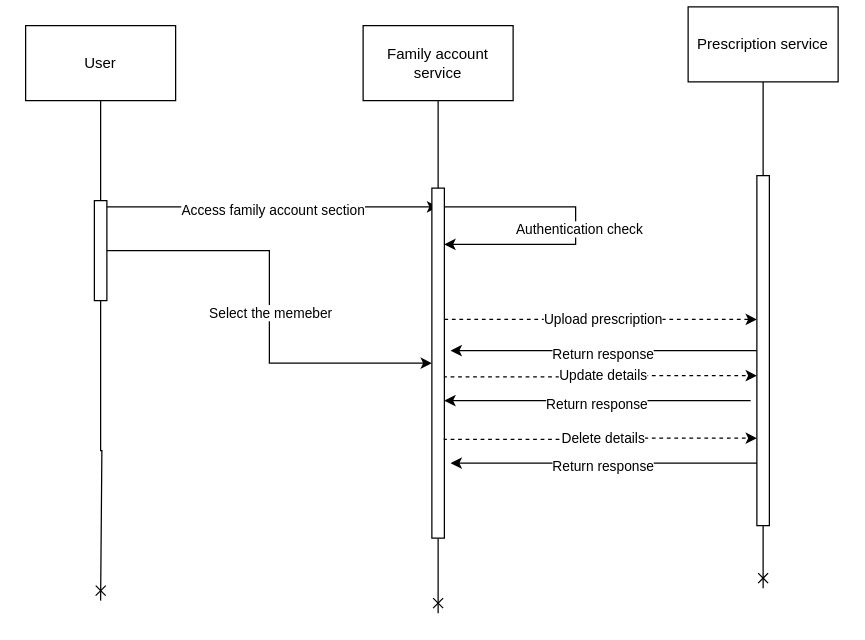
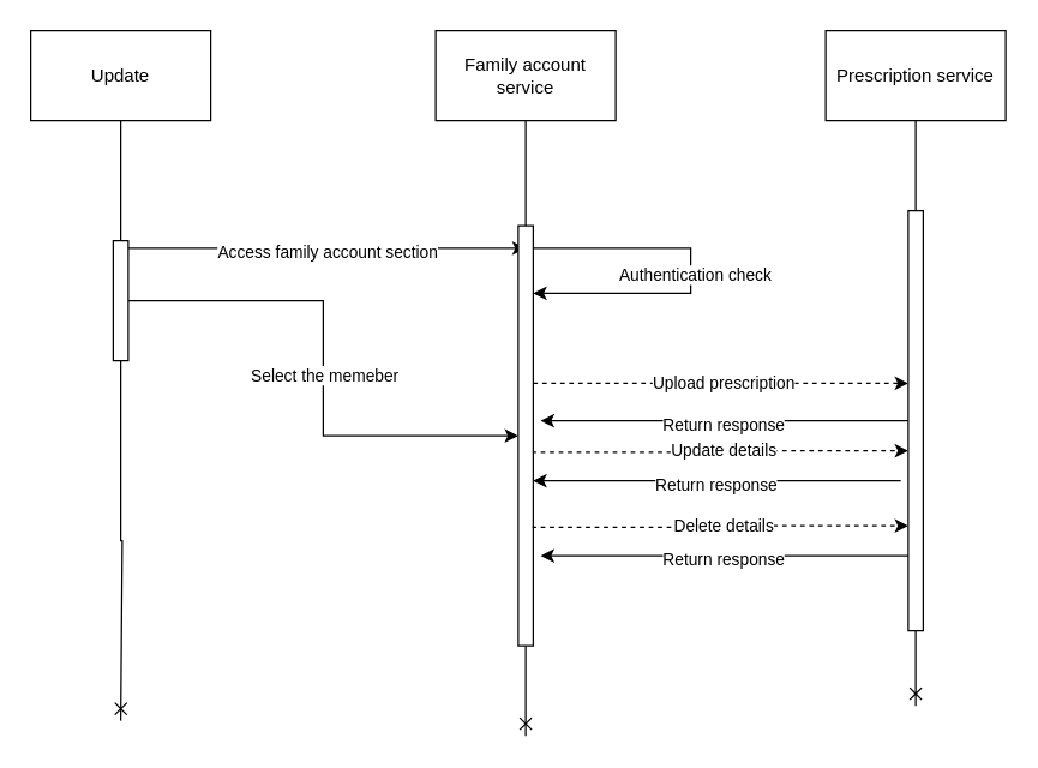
  <mxCell id="0" />
  <mxCell id="1" parent="0" />
  <mxCell id="2" style="edgeStyle=orthogonalEdgeStyle;rounded=0;orthogonalLoop=1;jettySize=auto;html=1;endArrow=cross;endFill=0;" edge="1" parent="1" source="11"><mxGeometry relative="1" as="geometry"><mxPoint x="80" y="480" as="targetPoint" /><Array as="points"><mxPoint x="80" y="360" /><mxPoint x="81" y="360" /></Array></mxGeometry></mxCell>
- <mxCell id="3" value="User" style="rounded=0;whiteSpace=wrap;html=1;" vertex="1" parent="1"><mxGeometry x="20" y="20" width="120" height="60" as="geometry" /></mxCell>
+ <mxCell id="3" value="Update" style="rounded=0;whiteSpace=wrap;html=1;" vertex="1" parent="1"><mxGeometry x="20" y="20" width="120" height="60" as="geometry" /></mxCell>
  <mxCell id="4" style="edgeStyle=orthogonalEdgeStyle;rounded=0;orthogonalLoop=1;jettySize=auto;html=1;endArrow=cross;endFill=0;" edge="1" parent="1" source="19"><mxGeometry relative="1" as="geometry"><mxPoint x="350" y="490" as="targetPoint" /><Array as="points"><mxPoint x="350" y="360" /><mxPoint x="351" y="360" /></Array></mxGeometry></mxCell>
  <mxCell id="5" value="Family account service" style="rounded=0;whiteSpace=wrap;html=1;" vertex="1" parent="1"><mxGeometry x="290" y="20" width="120" height="60" as="geometry" /></mxCell>
  <mxCell id="6" style="edgeStyle=orthogonalEdgeStyle;rounded=0;orthogonalLoop=1;jettySize=auto;html=1;endArrow=cross;endFill=0;" edge="1" parent="1" source="23"><mxGeometry relative="1" as="geometry"><mxPoint x="610" y="470" as="targetPoint" /><Array as="points"><mxPoint x="610" y="345" /><mxPoint x="611" y="345" /></Array></mxGeometry></mxCell>
- <mxCell id="7" value="Prescription service" style="rounded=0;whiteSpace=wrap;html=1;" vertex="1" parent="1"><mxGeometry x="550" y="5" width="120" height="60" as="geometry" /></mxCell>
+ <mxCell id="7" value="Prescription service" style="rounded=0;whiteSpace=wrap;html=1;" vertex="1" parent="1"><mxGeometry x="550" y="20" width="120" height="60" as="geometry" /></mxCell>
  <mxCell id="8" value="" style="edgeStyle=orthogonalEdgeStyle;rounded=0;orthogonalLoop=1;jettySize=auto;html=1;endArrow=none;endFill=0;" edge="1" parent="1" source="3" target="11"><mxGeometry relative="1" as="geometry"><mxPoint x="80" y="480" as="targetPoint" /><mxPoint x="80" y="80" as="sourcePoint" /><Array as="points"><mxPoint x="80" y="170" /><mxPoint x="80" y="170" /></Array></mxGeometry></mxCell>
  <mxCell id="9" style="edgeStyle=orthogonalEdgeStyle;rounded=0;orthogonalLoop=1;jettySize=auto;html=1;curved=0;" edge="1" parent="1" source="11" target="19"><mxGeometry relative="1" as="geometry" /></mxCell>
  <mxCell id="10" value="Select the memeber" style="edgeLabel;html=1;align=center;verticalAlign=middle;resizable=0;points=[];" vertex="1" connectable="0" parent="9"><mxGeometry x="0.02" relative="1" as="geometry"><mxPoint as="offset" /></mxGeometry></mxCell>
  <mxCell id="11" value="" style="html=1;points=[[0,0,0,0,5],[0,1,0,0,-5],[1,0,0,0,5],[1,1,0,0,-5]];perimeter=orthogonalPerimeter;outlineConnect=0;targetShapes=umlLifeline;portConstraint=eastwest;newEdgeStyle={&quot;curved&quot;:0,&quot;rounded&quot;:0};" vertex="1" parent="1"><mxGeometry x="75" y="160" width="10" height="80" as="geometry" /></mxCell>
  <mxCell id="12" value="" style="endArrow=classic;html=1;rounded=0;exitX=1;exitY=0;exitDx=0;exitDy=5;exitPerimeter=0;" edge="1" parent="1" source="11"><mxGeometry width="50" height="50" relative="1" as="geometry"><mxPoint x="400" y="330" as="sourcePoint" /><mxPoint x="350" y="165" as="targetPoint" /></mxGeometry></mxCell>
  <mxCell id="13" value="Access family account section" style="edgeLabel;html=1;align=center;verticalAlign=middle;resizable=0;points=[];" vertex="1" connectable="0" parent="12"><mxGeometry x="-0.005" y="-2" relative="1" as="geometry"><mxPoint as="offset" /></mxGeometry></mxCell>
  <mxCell id="14" value="" style="edgeStyle=orthogonalEdgeStyle;rounded=0;orthogonalLoop=1;jettySize=auto;html=1;endArrow=none;endFill=0;" edge="1" parent="1" source="5" target="19"><mxGeometry relative="1" as="geometry"><mxPoint x="350" y="490" as="targetPoint" /><mxPoint x="350" y="80" as="sourcePoint" /><Array as="points"><mxPoint x="350" y="160" /><mxPoint x="350" y="160" /></Array></mxGeometry></mxCell>
  <mxCell id="15" style="edgeStyle=orthogonalEdgeStyle;rounded=0;orthogonalLoop=1;jettySize=auto;html=1;curved=0;dashed=1;" edge="1" parent="1" source="19" target="23"><mxGeometry relative="1" as="geometry"><Array as="points"><mxPoint x="540" y="255" /><mxPoint x="540" y="255" /></Array></mxGeometry></mxCell>
  <mxCell id="16" value="Upload prescription" style="edgeLabel;html=1;align=center;verticalAlign=middle;resizable=0;points=[];" vertex="1" connectable="0" parent="15"><mxGeometry x="0.011" y="1" relative="1" as="geometry"><mxPoint as="offset" /></mxGeometry></mxCell>
  <mxCell id="17" style="edgeStyle=orthogonalEdgeStyle;rounded=0;orthogonalLoop=1;jettySize=auto;html=1;curved=0;dashed=1;" edge="1" parent="1" target="23"><mxGeometry relative="1" as="geometry"><mxPoint x="355" y="300" as="sourcePoint" /><mxPoint x="605" y="290" as="targetPoint" /><Array as="points"><mxPoint x="355" y="301" /><mxPoint x="481" y="301" /><mxPoint x="481" y="300" /></Array></mxGeometry></mxCell>
  <mxCell id="18" value="Update details" style="edgeLabel;html=1;align=center;verticalAlign=middle;resizable=0;points=[];" vertex="1" connectable="0" parent="17"><mxGeometry x="0.016" y="1" relative="1" as="geometry"><mxPoint as="offset" /></mxGeometry></mxCell>
  <mxCell id="19" value="" style="html=1;points=[[0,0,0,0,5],[0,1,0,0,-5],[1,0,0,0,5],[1,1,0,0,-5]];perimeter=orthogonalPerimeter;outlineConnect=0;targetShapes=umlLifeline;portConstraint=eastwest;newEdgeStyle={&quot;curved&quot;:0,&quot;rounded&quot;:0};" vertex="1" parent="1"><mxGeometry x="345" y="150" width="10" height="280" as="geometry" /></mxCell>
  <mxCell id="20" value="" style="edgeStyle=orthogonalEdgeStyle;rounded=0;orthogonalLoop=1;jettySize=auto;html=1;endArrow=none;endFill=0;" edge="1" parent="1" source="7" target="23"><mxGeometry relative="1" as="geometry"><mxPoint x="610" y="470" as="targetPoint" /><mxPoint x="610" y="80" as="sourcePoint" /><Array as="points"><mxPoint x="610" y="170" /><mxPoint x="610" y="170" /></Array></mxGeometry></mxCell>
  <mxCell id="21" style="edgeStyle=orthogonalEdgeStyle;rounded=0;orthogonalLoop=1;jettySize=auto;html=1;curved=0;" edge="1" parent="1" source="23"><mxGeometry relative="1" as="geometry"><mxPoint x="360" y="280" as="targetPoint" /></mxGeometry></mxCell>
  <mxCell id="22" value="Return response" style="edgeLabel;html=1;align=center;verticalAlign=middle;resizable=0;points=[];" vertex="1" connectable="0" parent="21"><mxGeometry x="0.012" y="2" relative="1" as="geometry"><mxPoint as="offset" /></mxGeometry></mxCell>
  <mxCell id="23" value="" style="html=1;points=[[0,0,0,0,5],[0,1,0,0,-5],[1,0,0,0,5],[1,1,0,0,-5]];perimeter=orthogonalPerimeter;outlineConnect=0;targetShapes=umlLifeline;portConstraint=eastwest;newEdgeStyle={&quot;curved&quot;:0,&quot;rounded&quot;:0};" vertex="1" parent="1"><mxGeometry x="605" y="140" width="10" height="280" as="geometry" /></mxCell>
  <mxCell id="24" value="" style="endArrow=classic;html=1;rounded=0;" edge="1" parent="1"><mxGeometry width="50" height="50" relative="1" as="geometry"><mxPoint x="355" y="165" as="sourcePoint" /><mxPoint x="355" y="195" as="targetPoint" /><Array as="points"><mxPoint x="460" y="165" /><mxPoint x="460" y="195" /><mxPoint x="400" y="195" /></Array></mxGeometry></mxCell>
  <mxCell id="25" value="Authentication check" style="edgeLabel;html=1;align=center;verticalAlign=middle;resizable=0;points=[];" vertex="1" connectable="0" parent="24"><mxGeometry x="0.013" y="2" relative="1" as="geometry"><mxPoint as="offset" /></mxGeometry></mxCell>
  <mxCell id="26" style="edgeStyle=orthogonalEdgeStyle;rounded=0;orthogonalLoop=1;jettySize=auto;html=1;curved=0;dashed=1;" edge="1" parent="1"><mxGeometry relative="1" as="geometry"><mxPoint x="355" y="350" as="sourcePoint" /><mxPoint x="605" y="350" as="targetPoint" /><Array as="points"><mxPoint x="355" y="351" /><mxPoint x="481" y="351" /><mxPoint x="481" y="350" /></Array></mxGeometry></mxCell>
  <mxCell id="27" value="Delete details" style="edgeLabel;html=1;align=center;verticalAlign=middle;resizable=0;points=[];" vertex="1" connectable="0" parent="26"><mxGeometry x="0.016" y="1" relative="1" as="geometry"><mxPoint as="offset" /></mxGeometry></mxCell>
  <mxCell id="28" style="edgeStyle=orthogonalEdgeStyle;rounded=0;orthogonalLoop=1;jettySize=auto;html=1;curved=0;" edge="1" parent="1"><mxGeometry relative="1" as="geometry"><mxPoint x="355" y="320" as="targetPoint" /><mxPoint x="600" y="320" as="sourcePoint" /></mxGeometry></mxCell>
  <mxCell id="29" value="Return response" style="edgeLabel;html=1;align=center;verticalAlign=middle;resizable=0;points=[];" vertex="1" connectable="0" parent="28"><mxGeometry x="0.012" y="2" relative="1" as="geometry"><mxPoint as="offset" /></mxGeometry></mxCell>
  <mxCell id="30" style="edgeStyle=orthogonalEdgeStyle;rounded=0;orthogonalLoop=1;jettySize=auto;html=1;curved=0;" edge="1" parent="1"><mxGeometry relative="1" as="geometry"><mxPoint x="360" y="370" as="targetPoint" /><mxPoint x="605" y="370" as="sourcePoint" /></mxGeometry></mxCell>
  <mxCell id="31" value="Return response" style="edgeLabel;html=1;align=center;verticalAlign=middle;resizable=0;points=[];" vertex="1" connectable="0" parent="30"><mxGeometry x="0.012" y="2" relative="1" as="geometry"><mxPoint as="offset" /></mxGeometry></mxCell>
